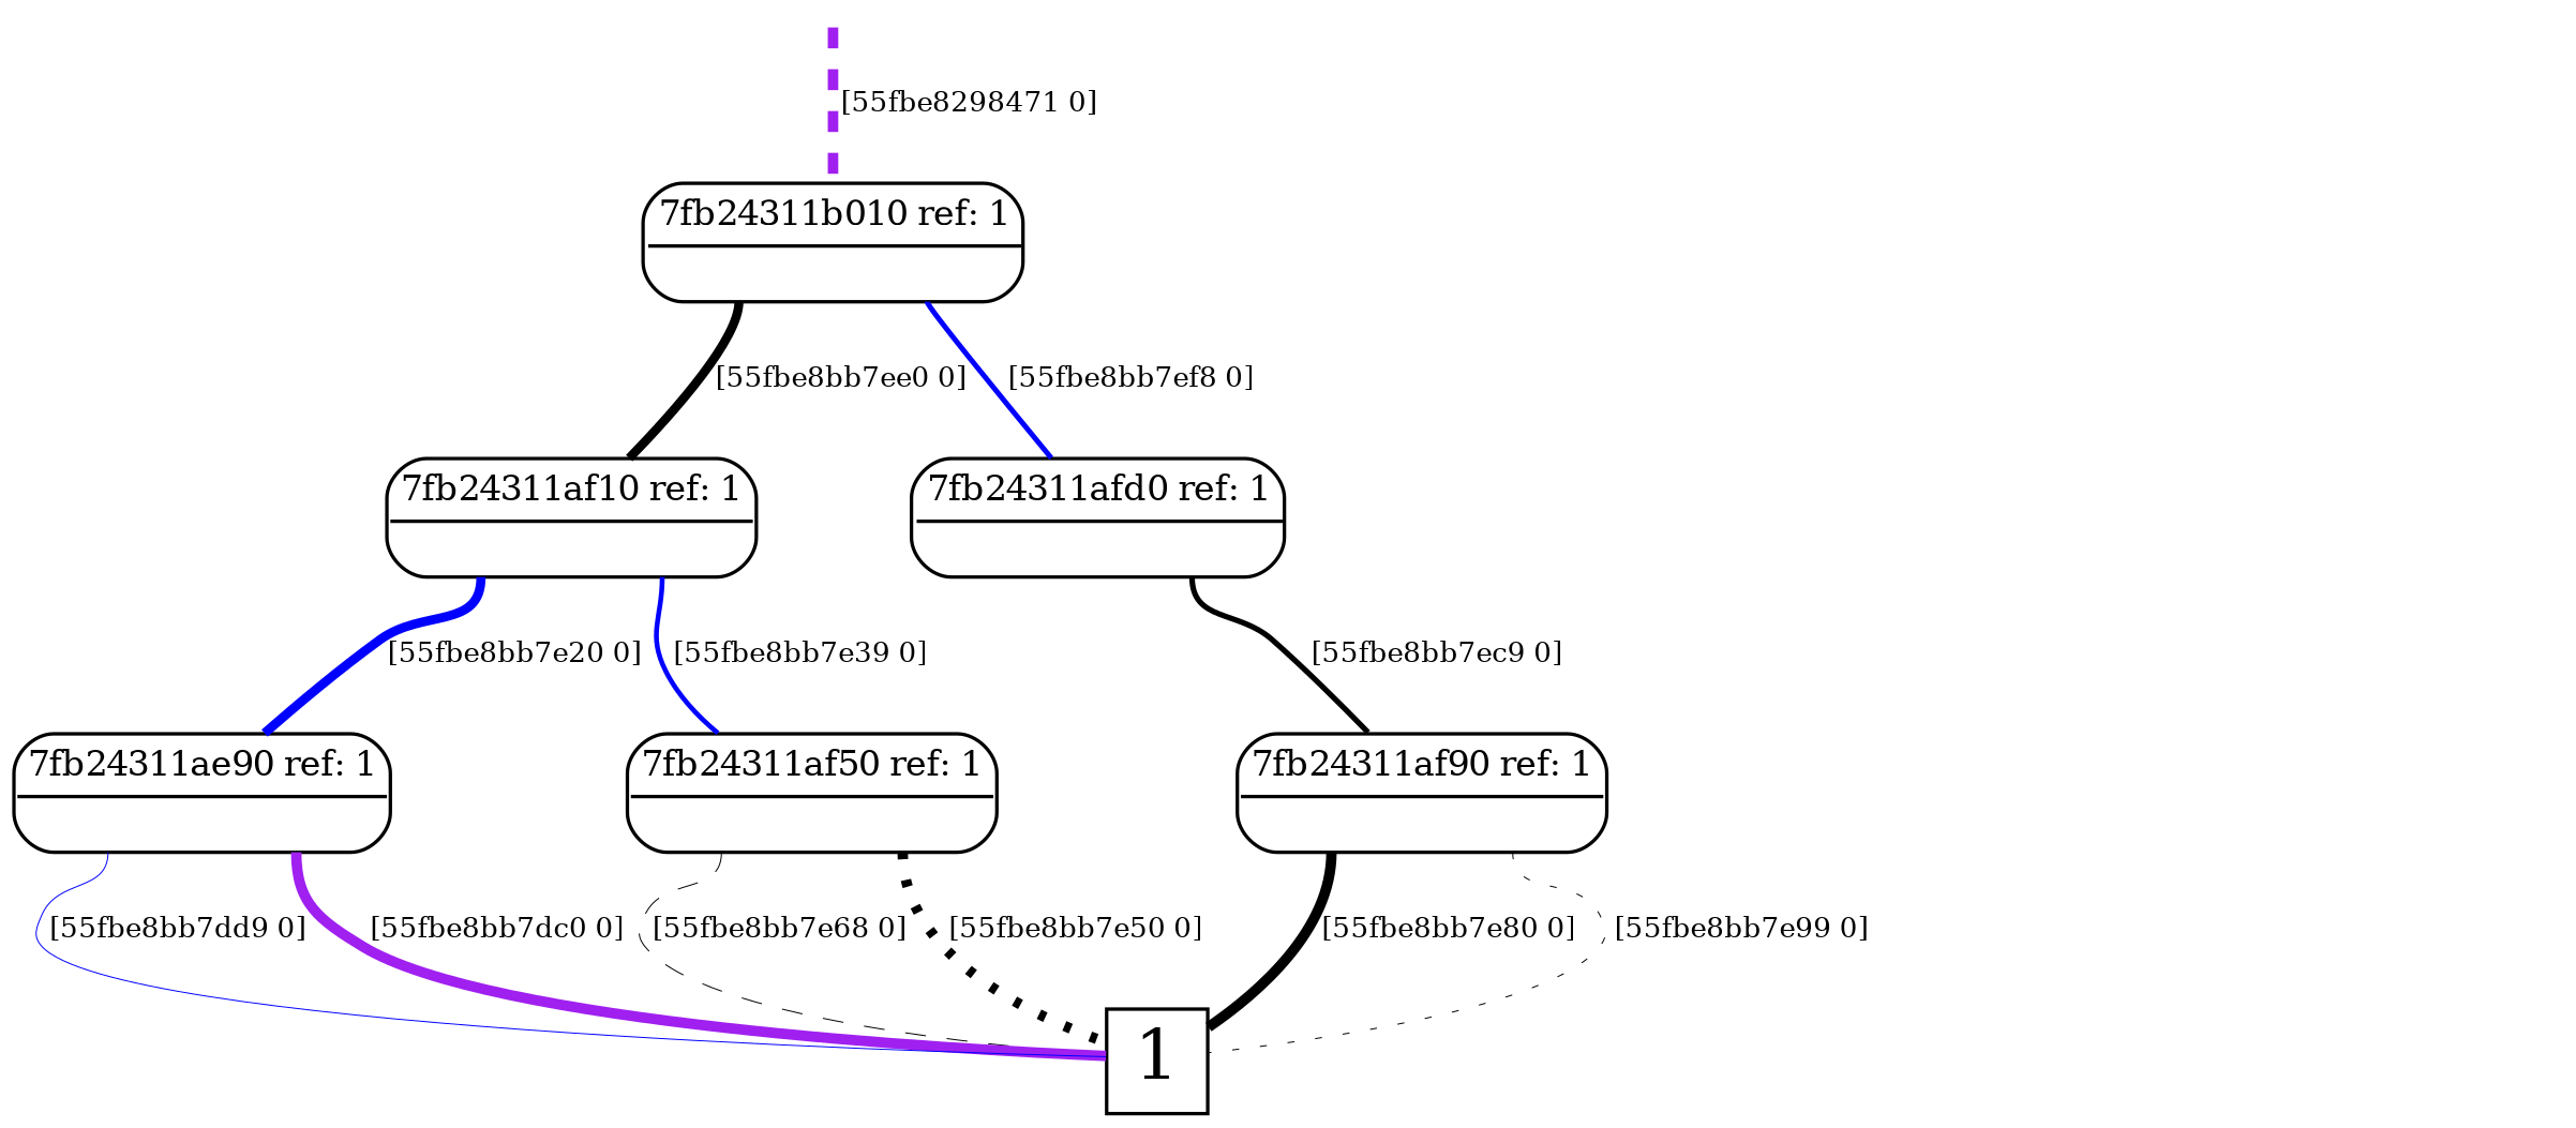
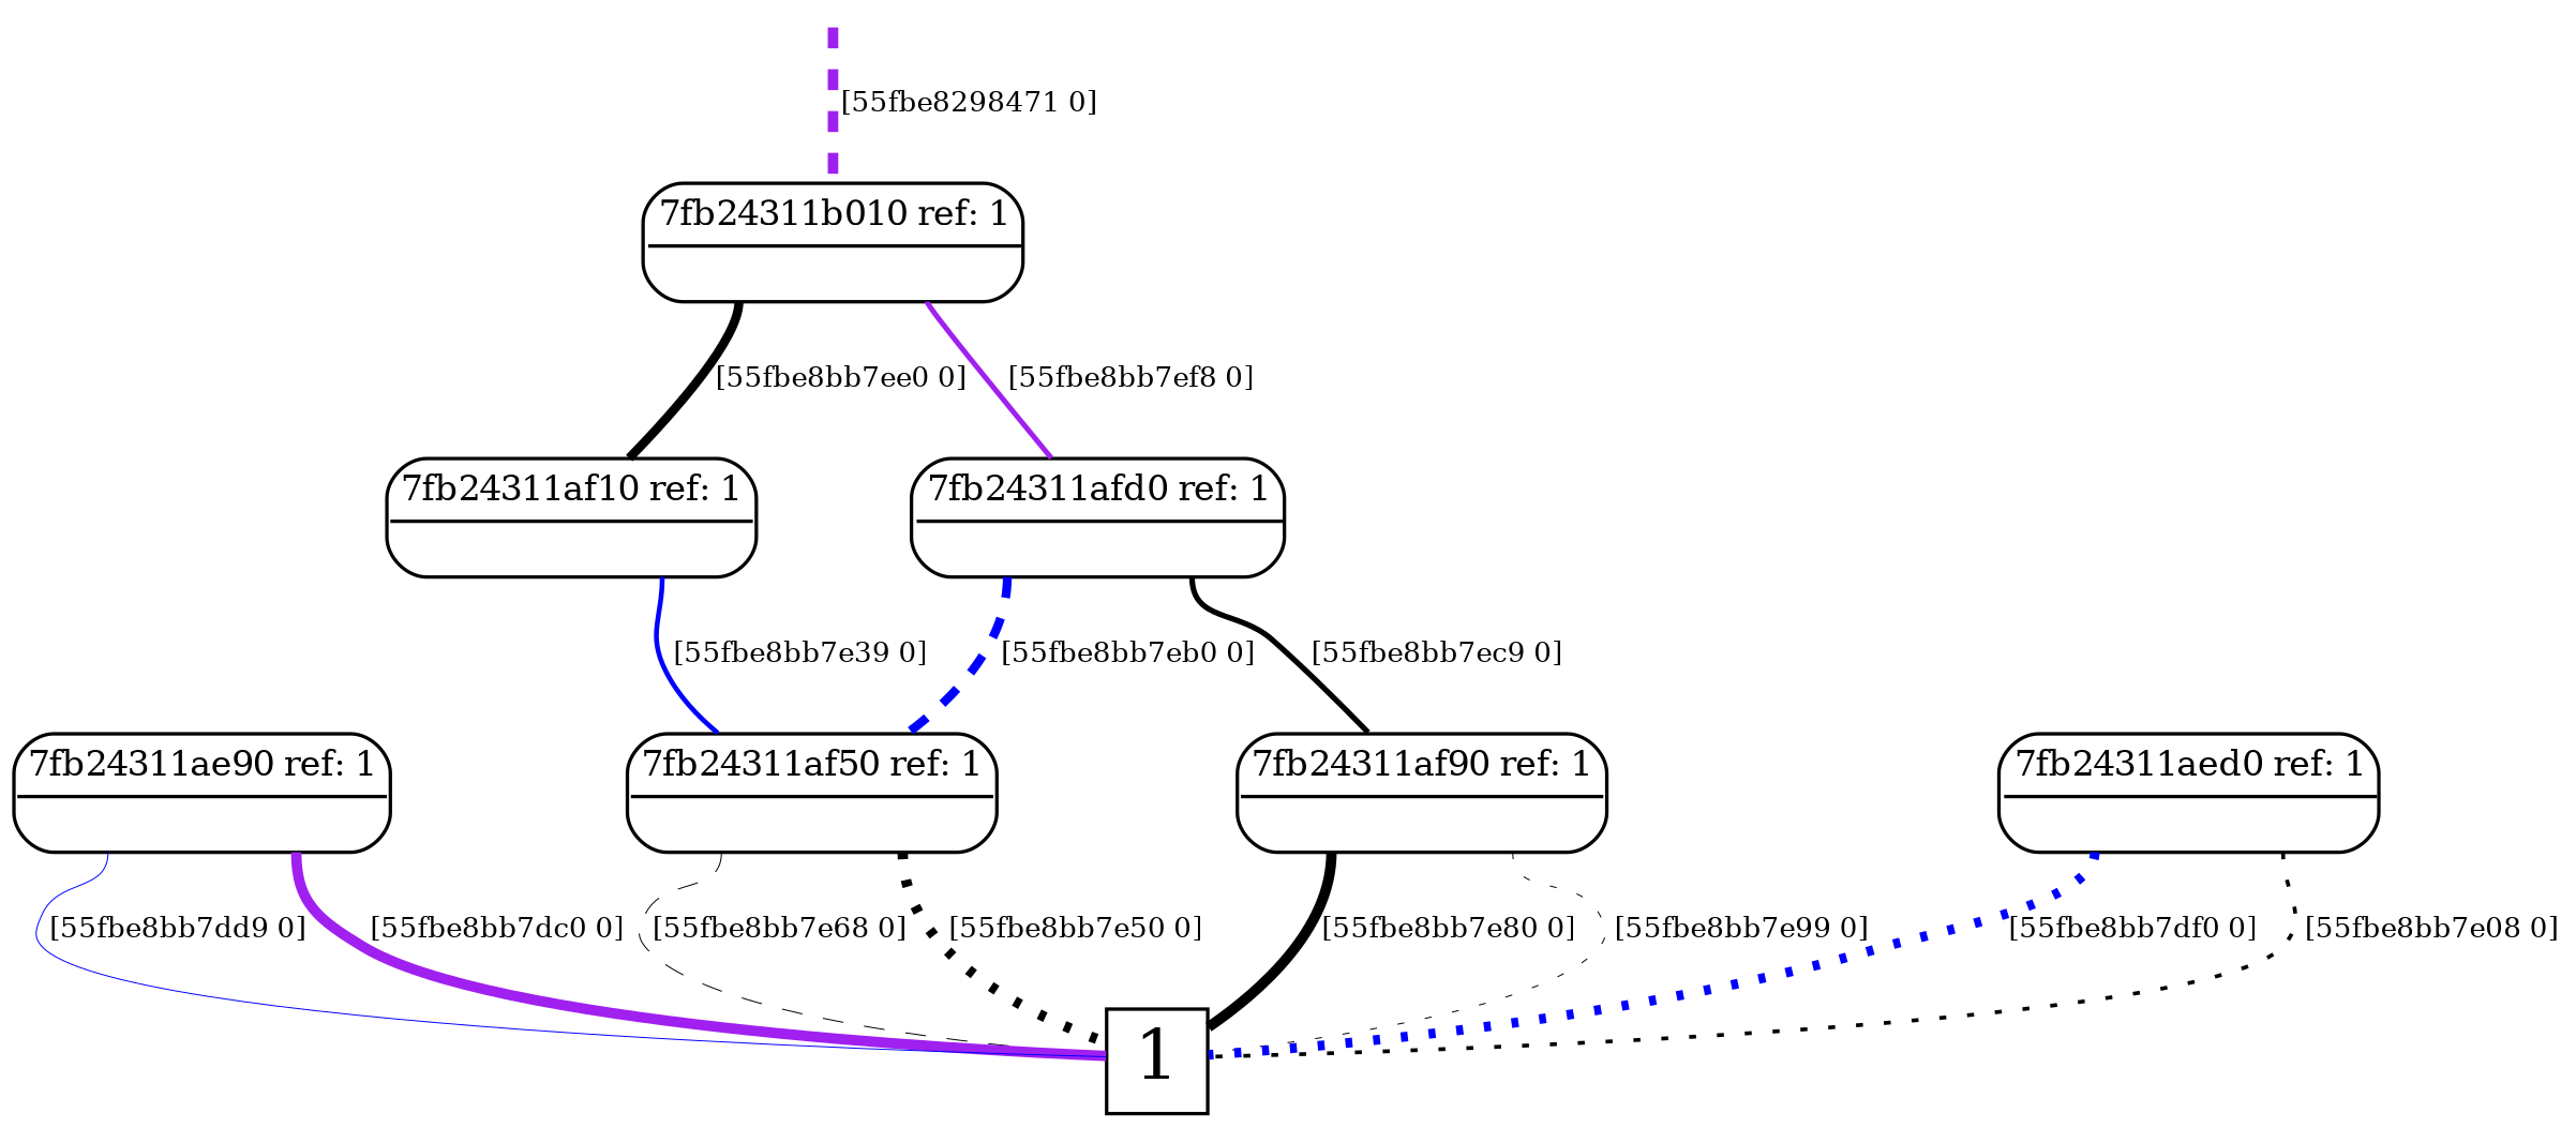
  digraph {
    node [shape=plain]
    edge [arrowhead=none color=black penwidth=3 style=solid tailport="1:s"]
    root [shape=point style=invis]
    n2 [label=<<font point-size="10"><table border="1" cellspacing="0" cellpadding="2" style="rounded"><tr><td colspan="2" border="1" sides="B">7fb24311b010 ref: 1</td></tr><tr><td port="0" href="javascript:;" border="0" tooltip="0.8651"><font color="white">&nbsp;0 </font></td><td port="1" href="javascript:;" border="0" tooltip="0.5015"><font color="white">&nbsp;0 </font></td></tr></table></font>>]
    n3 [label=<<font point-size="10"><table border="1" cellspacing="0" cellpadding="2" style="rounded"><tr><td colspan="2" border="1" sides="B">7fb24311afd0 ref: 1</td></tr><tr><td port="0" href="javascript:;" border="0" tooltip="0.8473"><font color="white">&nbsp;0 </font></td><td port="1" href="javascript:;" border="0" tooltip="-0.5312"><font color="white">&nbsp;0 </font></td></tr></table></font>>]
    n4 [label=<<font point-size="10"><table border="1" cellspacing="0" cellpadding="2" style="rounded"><tr><td colspan="2" border="1" sides="B">7fb24311af10 ref: 1</td></tr><tr><td port="0" href="javascript:;" border="0" tooltip="0.8849"><font color="white">&nbsp;0 </font></td><td port="1" href="javascript:;" border="0" tooltip="-0.4658"><font color="white">&nbsp;0 </font></td></tr></table></font>>]
    n5 [height=0.3 label=<<font point-size="20">1</font>> shape=box width=0.3]
    n6 [label=<<font point-size="10"><table border="1" cellspacing="0" cellpadding="2" style="rounded"><tr><td colspan="2" border="1" sides="B">7fb24311af90 ref: 1</td></tr><tr><td port="0" href="javascript:;" border="0" tooltip="1"><font color="white">&nbsp;0 </font></td><td port="1" href="javascript:;" border="0" tooltip="-0.0001476"><font color="white">&nbsp;0 </font></td></tr></table></font>>]
    n7 [label=<<font point-size="10"><table border="1" cellspacing="0" cellpadding="2" style="rounded"><tr><td colspan="2" border="1" sides="B">7fb24311af50 ref: 1</td></tr><tr><td port="0" href="javascript:;" border="0" tooltip="0.09752"><font color="white">&nbsp;0 </font></td><td port="1" href="javascript:;" border="0" tooltip="0.9952"><font color="white">&nbsp;0 </font></td></tr></table></font>>]
    n8 [label=<<font point-size="10"><table border="1" cellspacing="0" cellpadding="2" style="rounded"><tr><td colspan="2" border="1" sides="B">7fb24311ae90 ref: 1</td></tr><tr><td port="0" href="javascript:;" border="0" tooltip="-7.165e-05"><font color="white">&nbsp;0 </font></td><td port="1" href="javascript:;" border="0" tooltip="1"><font color="white">&nbsp;0 </font></td></tr></table></font>>]
+   n9 [label=<<font point-size="10"><table border="1" cellspacing="0" cellpadding="2" style="rounded"><tr><td colspan="2" border="1" sides="B">7fb24311aed0 ref: 1</td></tr><tr><td port="0" href="javascript:;" border="0" tooltip="0.9284"><font color="white">&nbsp;0 </font></td><td port="1" href="javascript:;" border="0" tooltip="0.3716"><font color="white">&nbsp;0 </font></td></tr></table></font>>]
    root -> n2 [color=purple label=<<font point-size="8">&nbsp;[55fbe8298471 0]</font>> style=dashed]
-   n2 -> n3 [color=blue label=<<font point-size="8">&nbsp;[55fbe8bb7ef8 0]</font>> penwidth=1.50461]
+   n2 -> n3 [color=purple label=<<font point-size="8">&nbsp;[55fbe8bb7ef8 0]</font>> penwidth=1.50461]
    n2 -> n4 [label=<<font point-size="8">&nbsp;[55fbe8bb7ee0 0]</font>> penwidth=2.59541 tailport="0:s"]
    n3 -> n6 [label=<<font point-size="8">&nbsp;[55fbe8bb7ec9 0]</font>> penwidth=1.59347]
+   n3 -> n7 [color=blue label=<<font point-size="8">&nbsp;[55fbe8bb7eb0 0]</font>> penwidth=2.54182 style=dashed tailport="0:s"]
    n4 -> n7 [color=blue label=<<font point-size="8">&nbsp;[55fbe8bb7e39 0]</font>> penwidth=1.3975]
-   n4 -> n8 [color=blue label=<<font point-size="8">&nbsp;[55fbe8bb7e20 0]</font>> penwidth=2.65462 tailport="0:s"]
    n6 -> n5 [label=<<font point-size="8">&nbsp;[55fbe8bb7e99 0]</font>> penwidth=0.3 style=dotted]
    n6 -> n5 [label=<<font point-size="8">&nbsp;[55fbe8bb7e80 0]</font>> tailport="0:s"]
    n7 -> n5 [label=<<font point-size="8">&nbsp;[55fbe8bb7e50 0]</font>> penwidth=2.9857 style=dotted]
    n7 -> n5 [label=<<font point-size="8">&nbsp;[55fbe8bb7e68 0]</font>> penwidth=0.3 style=dashed tailport="0:s"]
    n8 -> n5 [color=purple label=<<font point-size="8">&nbsp;[55fbe8bb7dc0 0]</font>>]
    n8 -> n5 [color=blue label=<<font point-size="8">&nbsp;[55fbe8bb7dd9 0]</font>> penwidth=0.3 tailport="0:s"]
+   n9 -> n5 [label=<<font point-size="8">&nbsp;[55fbe8bb7e08 0]</font>> penwidth=1.11476 style=dotted]
+   n9 -> n5 [color=blue label=<<font point-size="8">&nbsp;[55fbe8bb7df0 0]</font>> penwidth=2.78519 style=dotted tailport="0:s"]
  }
